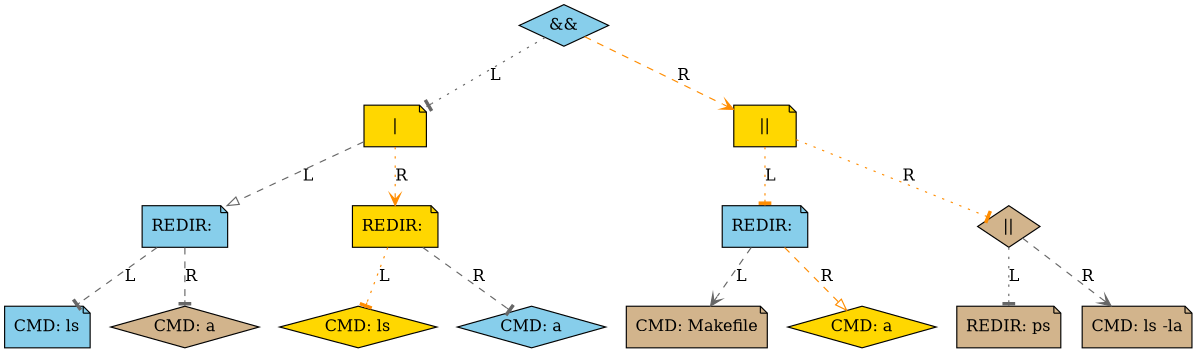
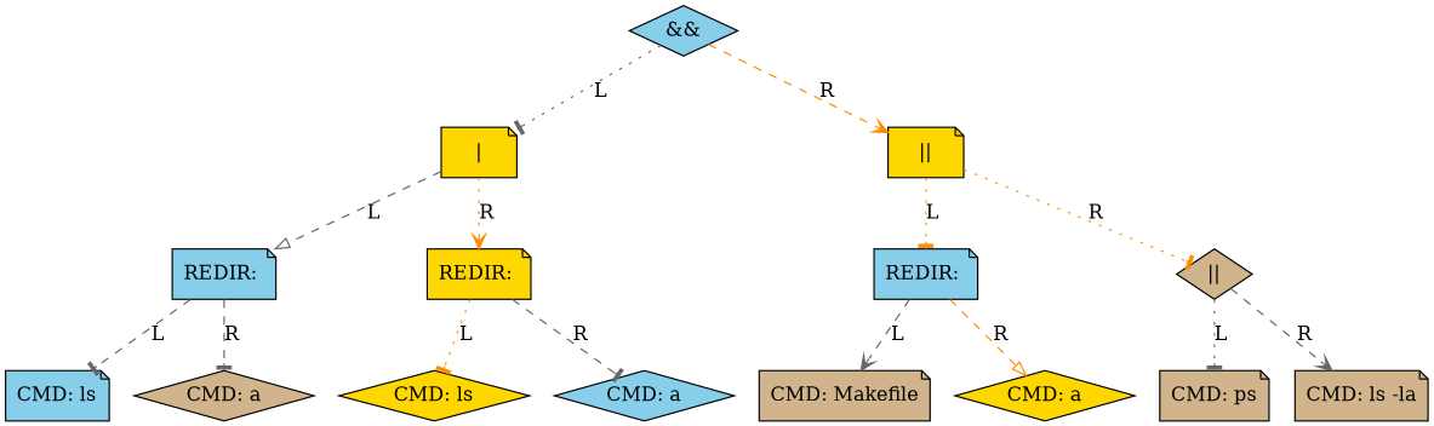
  digraph {
    node [style=filled fillcolor=skyblue shape=note]
    edge [color=gray40 style=dashed arrowhead=tee]
    n1 [label="&&" shape=diamond]
    n2 [label="|" fillcolor=gold]
    n3 [label="||" fillcolor=gold]
    n4 [label="REDIR: "]
    n5 [label="REDIR: " fillcolor=gold]
    n6 [label="CMD: ls"]
    n7 [label="CMD: a" fillcolor=tan shape=diamond]
    n8 [label="CMD: ls" fillcolor=gold shape=diamond]
    n9 [label="CMD: a" shape=diamond]
    n10 [label="REDIR: "]
    n11 [label="||" fillcolor=tan shape=diamond]
    n12 [label="CMD: Makefile" fillcolor=tan]
    n13 [label="CMD: a" fillcolor=gold shape=diamond]
-   n14 [label="REDIR: ps" fillcolor=tan]
+   n14 [label="CMD: ps" fillcolor=tan]
    n15 [label="CMD: ls -la" fillcolor=tan]
    n1 -> n2 [label=L style=dotted]
    n1 -> n3 [label=R color=darkorange arrowhead=vee]
    n2 -> n4 [label=L arrowhead=onormal]
    n2 -> n5 [label=R color=darkorange style=dotted arrowhead=vee]
    n3 -> n10 [label=L color=darkorange style=dotted]
    n3 -> n11 [label=R color=darkorange style=dotted]
    n4 -> n6 [label=L]
    n4 -> n7 [label=R]
    n5 -> n8 [label=L color=darkorange style=dotted]
    n5 -> n9 [label=R]
    n10 -> n12 [label=L arrowhead=vee]
    n10 -> n13 [label=R color=darkorange arrowhead=onormal]
    n11 -> n14 [label=L style=dotted]
    n11 -> n15 [label=R arrowhead=vee]
  }
